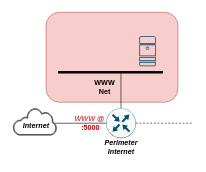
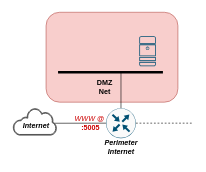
  <mxCell id="0" />
  <mxCell id="1" parent="0" />
  <mxCell id="2" value="" style="rounded=1;whiteSpace=wrap;html=1;fillColor=#f8cecc;strokeColor=#b85450;glass=0;shadow=0;fillStyle=auto;" parent="1" vertex="1"><mxGeometry x="76" y="20" width="220" height="150" as="geometry" /></mxCell>
  <mxCell id="3" value="&lt;b&gt;&lt;i&gt;Internet&lt;/i&gt;&lt;/b&gt;" style="text;html=1;align=center;verticalAlign=middle;resizable=0;points=[];autosize=1;strokeColor=none;fillColor=none;" parent="1" vertex="1"><mxGeometry x="23.5" y="195" width="70" height="30" as="geometry" /></mxCell>
  <mxCell id="4" value="" style="sketch=0;points=[[0.5,0,0],[1,0.5,0],[0.5,1,0],[0,0.5,0],[0.145,0.145,0],[0.856,0.145,0],[0.855,0.856,0],[0.145,0.855,0]];verticalLabelPosition=bottom;html=1;verticalAlign=top;aspect=fixed;align=center;pointerEvents=1;shape=mxgraph.cisco19.rect;prIcon=router;fillColor=#FAFAFA;strokeColor=#005073;" parent="1" vertex="1"><mxGeometry x="176" y="180" width="50" height="50" as="geometry" /></mxCell>
  <mxCell id="5" value="" style="endArrow=none;html=1;rounded=0;entryX=0;entryY=0.5;entryDx=0;entryDy=0;entryPerimeter=0;exitX=0.941;exitY=0.559;exitDx=0;exitDy=0;exitPerimeter=0;" parent="1" source="12" target="4" edge="1"><mxGeometry width="50" height="50" relative="1" as="geometry"><mxPoint x="136" y="195" as="sourcePoint" /><mxPoint x="386" y="255" as="targetPoint" /></mxGeometry></mxCell>
  <mxCell id="6" value="&lt;b&gt;&lt;i&gt;Perimeter&lt;/i&gt;&lt;/b&gt;&lt;div&gt;&lt;b&gt;&lt;i&gt;Internet&lt;/i&gt;&lt;/b&gt;&lt;/div&gt;" style="text;html=1;align=center;verticalAlign=middle;resizable=0;points=[];autosize=1;strokeColor=none;fillColor=none;" parent="1" vertex="1"><mxGeometry x="161" y="225" width="80" height="40" as="geometry" /></mxCell>
  <mxCell id="7" style="edgeStyle=orthogonalEdgeStyle;rounded=0;orthogonalLoop=1;jettySize=auto;html=1;exitX=1;exitY=0.5;exitDx=0;exitDy=0;exitPerimeter=0;entryX=0;entryY=0.5;entryDx=0;entryDy=0;entryPerimeter=0;shape=filledEdge;endArrow=none;endFill=0;dashed=1;" parent="1" source="4" edge="1"><mxGeometry relative="1" as="geometry"><mxPoint x="321" y="205" as="targetPoint" /></mxGeometry></mxCell>
  <mxCell id="8" value="" style="endArrow=none;html=1;rounded=0;strokeWidth=4;" parent="1" edge="1"><mxGeometry width="50" height="50" relative="1" as="geometry"><mxPoint x="96" y="120" as="sourcePoint" /><mxPoint x="271" y="120" as="targetPoint" /></mxGeometry></mxCell>
  <mxCell id="9" value="" style="endArrow=none;html=1;rounded=0;exitX=0.5;exitY=0;exitDx=0;exitDy=0;exitPerimeter=0;" parent="1" source="4" edge="1"><mxGeometry width="50" height="50" relative="1" as="geometry"><mxPoint x="396" y="250" as="sourcePoint" /><mxPoint x="201" y="120" as="targetPoint" /></mxGeometry></mxCell>
  <mxCell id="10" value="" style="sketch=0;points=[[0.015,0.015,0],[0.985,0.015,0],[0.985,0.985,0],[0.015,0.985,0],[0.25,0,0],[0.5,0,0],[0.75,0,0],[1,0.25,0],[1,0.5,0],[1,0.75,0],[0.75,1,0],[0.5,1,0],[0.25,1,0],[0,0.75,0],[0,0.5,0],[0,0.25,0]];verticalLabelPosition=bottom;html=1;verticalAlign=top;aspect=fixed;align=center;pointerEvents=1;shape=mxgraph.cisco19.server;fillColor=#005073;strokeColor=none;" parent="1" vertex="1"><mxGeometry x="231.58" y="60" width="27.5" height="50" as="geometry" /></mxCell>
- <mxCell id="11" value="&lt;b&gt;WWW&lt;/b&gt;&lt;div&gt;&lt;b&gt;Net&lt;/b&gt;&lt;/div&gt;" style="text;html=1;align=center;verticalAlign=middle;whiteSpace=wrap;rounded=0;" parent="1" vertex="1"><mxGeometry x="143.5" y="130" width="60" height="30" as="geometry" /></mxCell>
+ <mxCell id="11" value="&lt;b&gt;DMZ&lt;/b&gt;&lt;div&gt;&lt;b&gt;Net&lt;/b&gt;&lt;/div&gt;" style="text;html=1;align=center;verticalAlign=middle;whiteSpace=wrap;rounded=0;" parent="1" vertex="1"><mxGeometry x="143.5" y="130" width="60" height="30" as="geometry" /></mxCell>
  <mxCell id="12" value="" style="sketch=0;aspect=fixed;pointerEvents=1;shadow=0;html=1;labelPosition=center;verticalLabelPosition=bottom;verticalAlign=top;align=center;shape=mxgraph.mscae.enterprise.internet_hollow;strokeWidth=1;fontStyle=0" parent="1" vertex="1"><mxGeometry x="20.92" y="180" width="72.58" height="45" as="geometry" /></mxCell>
- <mxCell id="13" value="&lt;font style=&quot;color: rgb(204, 0, 0);&quot;&gt;&lt;i style=&quot;&quot;&gt;WWW&lt;/i&gt;&amp;nbsp;&lt;span style=&quot;background-color: transparent;&quot;&gt;@&amp;nbsp;&lt;/span&gt;&lt;/font&gt;&lt;div&gt;&lt;span style=&quot;background-color: transparent;&quot;&gt;&lt;font style=&quot;color: rgb(204, 0, 0);&quot;&gt;&lt;b style=&quot;&quot;&gt;:5000&lt;/b&gt;&lt;/font&gt;&lt;/span&gt;&lt;/div&gt;" style="text;html=1;align=center;verticalAlign=middle;resizable=0;points=[];autosize=1;strokeColor=none;fillColor=none;" parent="1" vertex="1"><mxGeometry x="109.83" y="185" width="80" height="40" as="geometry" /></mxCell>
+ <mxCell id="13" value="&lt;font style=&quot;color: rgb(204, 0, 0);&quot;&gt;&lt;i style=&quot;&quot;&gt;WWW&lt;/i&gt;&amp;nbsp;&lt;span style=&quot;background-color: transparent;&quot;&gt;@&amp;nbsp;&lt;/span&gt;&lt;/font&gt;&lt;div&gt;&lt;span style=&quot;background-color: transparent;&quot;&gt;&lt;font style=&quot;color: rgb(204, 0, 0);&quot;&gt;&lt;b style=&quot;&quot;&gt;:5005&lt;/b&gt;&lt;/font&gt;&lt;/span&gt;&lt;/div&gt;" style="text;html=1;align=center;verticalAlign=middle;resizable=0;points=[];autosize=1;strokeColor=none;fillColor=none;" parent="1" vertex="1"><mxGeometry x="109.83" y="185" width="80" height="40" as="geometry" /></mxCell>
